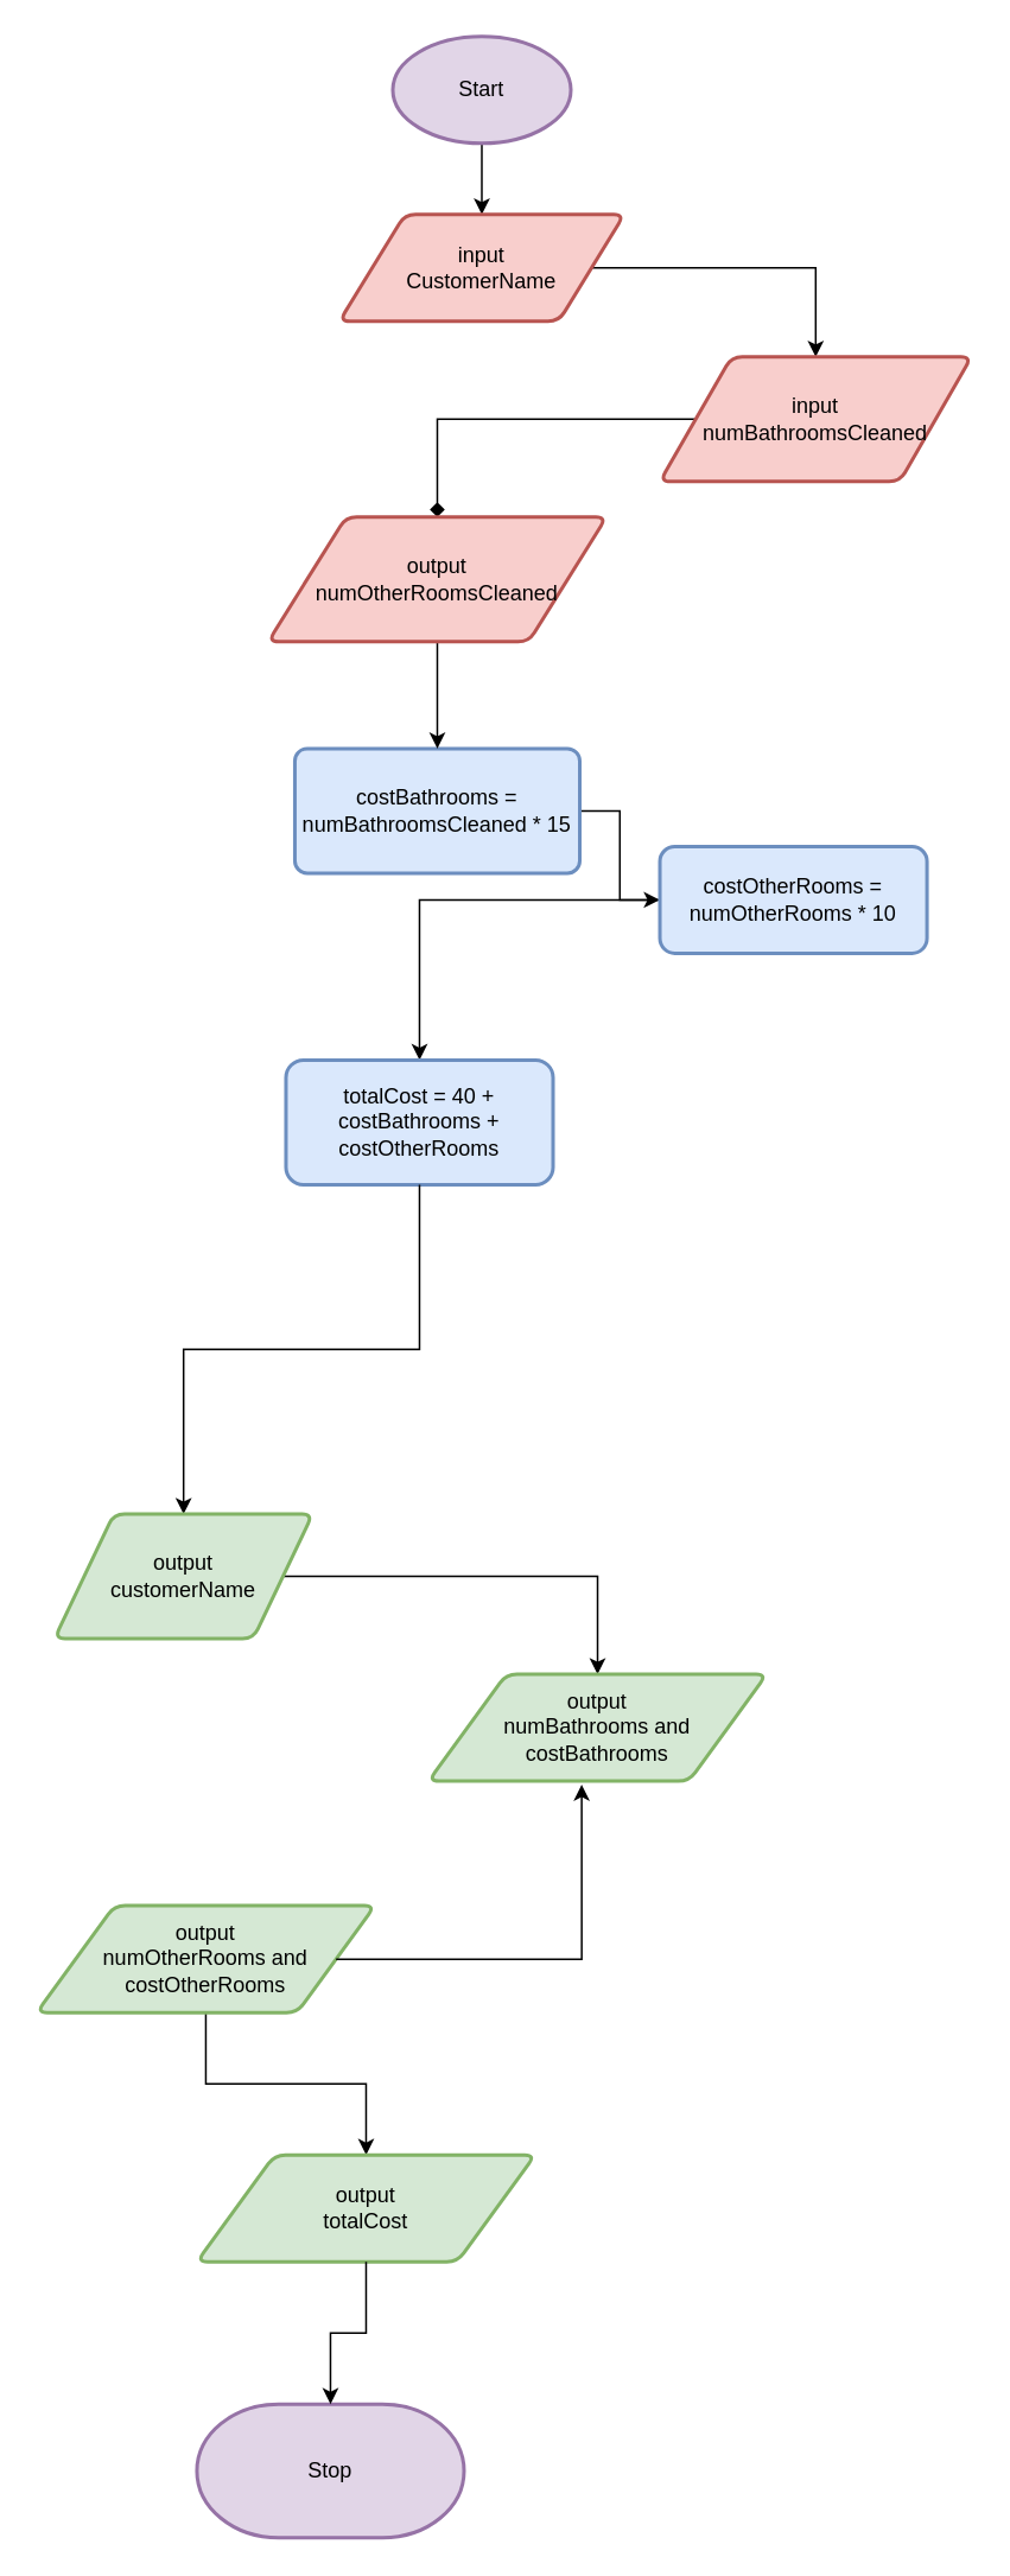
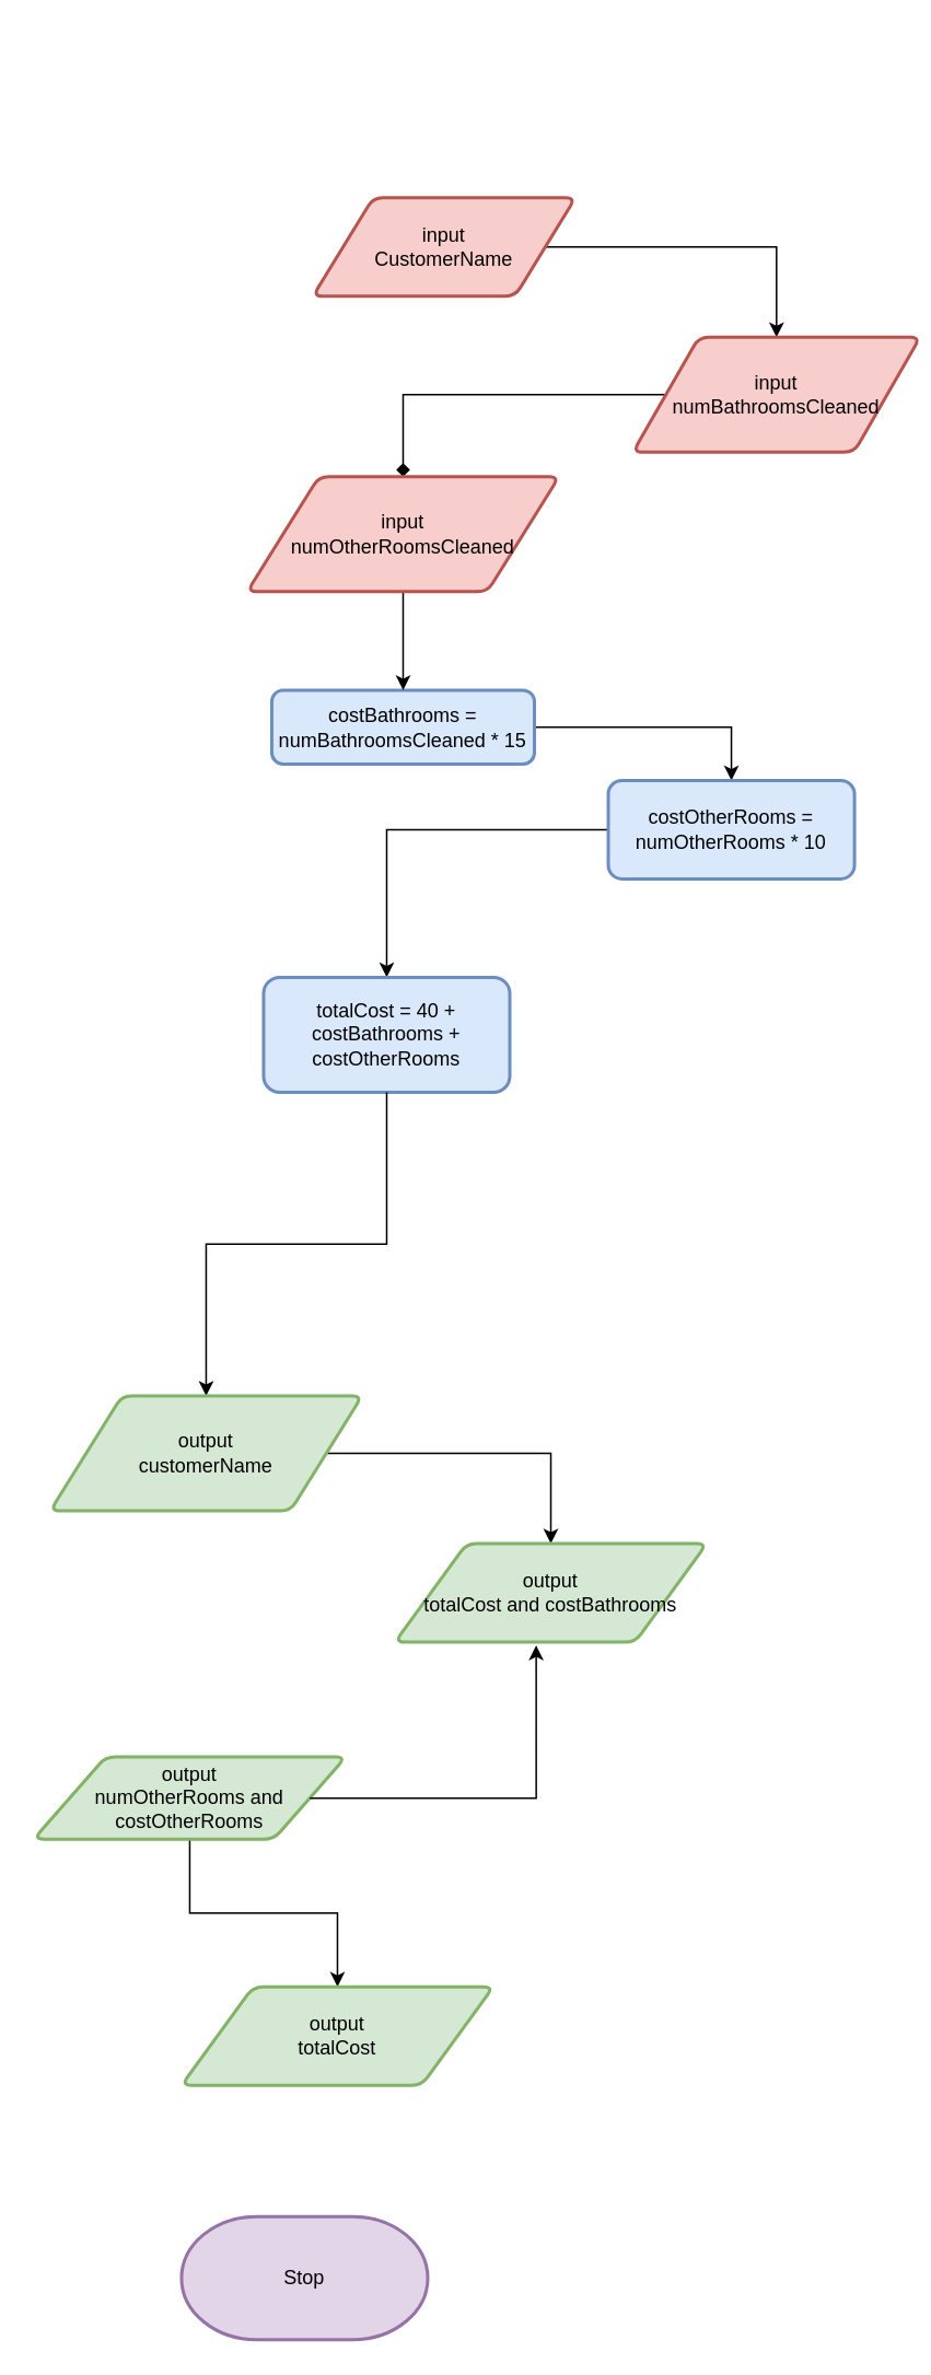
  <mxCell id="0" />
  <mxCell id="1" parent="0" />
- <mxCell id="2" value="" style="edgeStyle=orthogonalEdgeStyle;rounded=0;orthogonalLoop=1;jettySize=auto;html=1;" edge="1" parent="1" source="3" target="6"><mxGeometry relative="1" as="geometry" /></mxCell>
- <mxCell id="3" value="Start" style="strokeWidth=2;html=1;shape=mxgraph.flowchart.start_1;whiteSpace=wrap;fillColor=#e1d5e7;strokeColor=#9673a6;" vertex="1" parent="1"><mxGeometry x="220" y="20" width="100" height="60" as="geometry" /></mxCell>
  <mxCell id="4" value="Stop" style="strokeWidth=2;html=1;shape=mxgraph.flowchart.terminator;whiteSpace=wrap;fillColor=#e1d5e7;strokeColor=#9673a6;" vertex="1" parent="1"><mxGeometry x="110" y="1350" width="150" height="75" as="geometry" /></mxCell>
  <mxCell id="5" value="" style="edgeStyle=orthogonalEdgeStyle;rounded=0;orthogonalLoop=1;jettySize=auto;html=1;" edge="1" parent="1" source="6" target="10"><mxGeometry relative="1" as="geometry" /></mxCell>
  <mxCell id="6" value="&lt;div&gt;input&lt;/div&gt;&lt;div&gt;CustomerName&lt;/div&gt;" style="shape=parallelogram;html=1;strokeWidth=2;perimeter=parallelogramPerimeter;rounded=1;arcSize=12;size=0.23;whiteSpace=wrap;fillColor=#f8cecc;strokeColor=#b85450;" vertex="1" parent="1"><mxGeometry x="190" y="120" width="160" height="60" as="geometry" /></mxCell>
  <mxCell id="7" style="edgeStyle=orthogonalEdgeStyle;rounded=0;orthogonalLoop=1;jettySize=auto;html=1;" edge="1" parent="1" source="8" target="14"><mxGeometry relative="1" as="geometry" /></mxCell>
- <mxCell id="8" value="costBathrooms = numBathroomsCleaned * 15" style="rounded=1;whiteSpace=wrap;html=1;absoluteArcSize=1;arcSize=14;strokeWidth=2;fillColor=#dae8fc;strokeColor=#6c8ebf;" vertex="1" parent="1"><mxGeometry x="165" y="420" width="160" height="70" as="geometry" /></mxCell>
+ <mxCell id="8" value="costBathrooms = numBathroomsCleaned * 15" style="rounded=1;whiteSpace=wrap;html=1;absoluteArcSize=1;arcSize=14;strokeWidth=2;fillColor=#dae8fc;strokeColor=#6c8ebf;" vertex="1" parent="1"><mxGeometry x="165" y="420" width="160" height="45" as="geometry" /></mxCell>
  <mxCell id="9" value="" style="edgeStyle=orthogonalEdgeStyle;rounded=0;orthogonalLoop=1;jettySize=auto;html=1;endArrow=diamond;" edge="1" parent="1" source="10" target="12"><mxGeometry relative="1" as="geometry" /></mxCell>
- <mxCell id="10" value="input&lt;div&gt;&lt;span style=&quot;background-color: initial;&quot;&gt;numBathroomsCleaned&lt;/span&gt;&lt;/div&gt;" style="shape=parallelogram;html=1;strokeWidth=2;perimeter=parallelogramPerimeter;rounded=1;arcSize=12;size=0.23;whiteSpace=wrap;fillColor=#f8cecc;strokeColor=#b85450;" vertex="1" parent="1"><mxGeometry x="370" y="200" width="175" height="70" as="geometry" /></mxCell>
+ <mxCell id="10" value="input&lt;div&gt;&lt;span style=&quot;background-color: initial;&quot;&gt;numBathroomsCleaned&lt;/span&gt;&lt;/div&gt;" style="shape=parallelogram;html=1;strokeWidth=2;perimeter=parallelogramPerimeter;rounded=1;arcSize=12;size=0.23;whiteSpace=wrap;fillColor=#f8cecc;strokeColor=#b85450;" vertex="1" parent="1"><mxGeometry x="385" y="205" width="175" height="70" as="geometry" /></mxCell>
  <mxCell id="11" value="" style="edgeStyle=orthogonalEdgeStyle;rounded=0;orthogonalLoop=1;jettySize=auto;html=1;" edge="1" parent="1" source="12" target="8"><mxGeometry relative="1" as="geometry" /></mxCell>
- <mxCell id="12" value="output&lt;div&gt;numOtherRoomsCleaned&lt;/div&gt;" style="shape=parallelogram;html=1;strokeWidth=2;perimeter=parallelogramPerimeter;rounded=1;arcSize=12;size=0.23;whiteSpace=wrap;fillColor=#f8cecc;strokeColor=#b85450;" vertex="1" parent="1"><mxGeometry x="150" y="290" width="190" height="70" as="geometry" /></mxCell>
+ <mxCell id="12" value="input&lt;div&gt;numOtherRoomsCleaned&lt;/div&gt;" style="shape=parallelogram;html=1;strokeWidth=2;perimeter=parallelogramPerimeter;rounded=1;arcSize=12;size=0.23;whiteSpace=wrap;fillColor=#f8cecc;strokeColor=#b85450;" vertex="1" parent="1"><mxGeometry x="150" y="290" width="190" height="70" as="geometry" /></mxCell>
  <mxCell id="13" value="" style="edgeStyle=orthogonalEdgeStyle;rounded=0;orthogonalLoop=1;jettySize=auto;html=1;" edge="1" parent="1" source="14" target="15"><mxGeometry relative="1" as="geometry" /></mxCell>
  <mxCell id="14" value="costOtherRooms = numOtherRooms * 10" style="whiteSpace=wrap;html=1;rounded=1;arcSize=14;strokeWidth=2;fillColor=#dae8fc;strokeColor=#6c8ebf;" vertex="1" parent="1"><mxGeometry x="370" y="475" width="150" height="60" as="geometry" /></mxCell>
  <mxCell id="15" value="totalCost = 40 + costBathrooms + costOtherRooms" style="whiteSpace=wrap;html=1;rounded=1;arcSize=14;strokeWidth=2;fillColor=#dae8fc;strokeColor=#6c8ebf;" vertex="1" parent="1"><mxGeometry x="160" y="595" width="150" height="70" as="geometry" /></mxCell>
  <mxCell id="16" value="" style="edgeStyle=orthogonalEdgeStyle;rounded=0;orthogonalLoop=1;jettySize=auto;html=1;" edge="1" parent="1" source="15" target="18"><mxGeometry relative="1" as="geometry"><mxPoint x="265" y="820" as="sourcePoint" /><mxPoint x="265" y="950" as="targetPoint" /></mxGeometry></mxCell>
  <mxCell id="17" value="" style="edgeStyle=orthogonalEdgeStyle;rounded=0;orthogonalLoop=1;jettySize=auto;html=1;" edge="1" parent="1" source="18" target="19"><mxGeometry relative="1" as="geometry" /></mxCell>
- <mxCell id="18" value="output&lt;div&gt;customerName&lt;/div&gt;" style="shape=parallelogram;html=1;strokeWidth=2;perimeter=parallelogramPerimeter;rounded=1;arcSize=12;size=0.23;whiteSpace=wrap;fillColor=#d5e8d4;strokeColor=#82b366;" vertex="1" parent="1"><mxGeometry x="30" y="850" width="145" height="70" as="geometry" /></mxCell>
- <mxCell id="19" value="output&lt;div&gt;numBathrooms and costBathrooms&lt;/div&gt;" style="shape=parallelogram;html=1;strokeWidth=2;perimeter=parallelogramPerimeter;rounded=1;arcSize=12;size=0.23;whiteSpace=wrap;fillColor=#d5e8d4;strokeColor=#82b366;" vertex="1" parent="1"><mxGeometry x="240" y="940" width="190" height="60" as="geometry" /></mxCell>
+ <mxCell id="18" value="output&lt;div&gt;customerName&lt;/div&gt;" style="shape=parallelogram;html=1;strokeWidth=2;perimeter=parallelogramPerimeter;rounded=1;arcSize=12;size=0.23;whiteSpace=wrap;fillColor=#d5e8d4;strokeColor=#82b366;" vertex="1" parent="1"><mxGeometry x="30" y="850" width="190" height="70" as="geometry" /></mxCell>
+ <mxCell id="19" value="output&lt;div&gt;totalCost and costBathrooms&lt;/div&gt;" style="shape=parallelogram;html=1;strokeWidth=2;perimeter=parallelogramPerimeter;rounded=1;arcSize=12;size=0.23;whiteSpace=wrap;fillColor=#d5e8d4;strokeColor=#82b366;" vertex="1" parent="1"><mxGeometry x="240" y="940" width="190" height="60" as="geometry" /></mxCell>
  <mxCell id="20" value="" style="edgeStyle=orthogonalEdgeStyle;rounded=0;orthogonalLoop=1;jettySize=auto;html=1;" edge="1" parent="1" source="21" target="22"><mxGeometry relative="1" as="geometry" /></mxCell>
- <mxCell id="21" value="output&lt;div&gt;numOtherRooms and costOtherRooms&lt;/div&gt;" style="shape=parallelogram;html=1;strokeWidth=2;perimeter=parallelogramPerimeter;rounded=1;arcSize=12;size=0.23;whiteSpace=wrap;fillColor=#d5e8d4;strokeColor=#82b366;" vertex="1" parent="1"><mxGeometry x="20" y="1070" width="190" height="60" as="geometry" /></mxCell>
+ <mxCell id="21" value="output&lt;div&gt;numOtherRooms and costOtherRooms&lt;/div&gt;" style="shape=parallelogram;html=1;strokeWidth=2;perimeter=parallelogramPerimeter;rounded=1;arcSize=12;size=0.23;whiteSpace=wrap;fillColor=#d5e8d4;strokeColor=#82b366;" vertex="1" parent="1"><mxGeometry x="20" y="1070" width="190" height="50" as="geometry" /></mxCell>
  <mxCell id="22" value="output&lt;div&gt;totalCost&lt;/div&gt;" style="shape=parallelogram;html=1;strokeWidth=2;perimeter=parallelogramPerimeter;rounded=1;arcSize=12;size=0.23;whiteSpace=wrap;fillColor=#d5e8d4;strokeColor=#82b366;" vertex="1" parent="1"><mxGeometry x="110" y="1210" width="190" height="60" as="geometry" /></mxCell>
  <mxCell id="23" style="edgeStyle=orthogonalEdgeStyle;rounded=0;orthogonalLoop=1;jettySize=auto;html=1;entryX=0.453;entryY=1.033;entryDx=0;entryDy=0;entryPerimeter=0;" edge="1" parent="1" source="21" target="19"><mxGeometry relative="1" as="geometry" /></mxCell>
- <mxCell id="24" style="edgeStyle=orthogonalEdgeStyle;rounded=0;orthogonalLoop=1;jettySize=auto;html=1;entryX=0.5;entryY=0;entryDx=0;entryDy=0;entryPerimeter=0;" edge="1" parent="1" source="22" target="4"><mxGeometry relative="1" as="geometry" /></mxCell>
